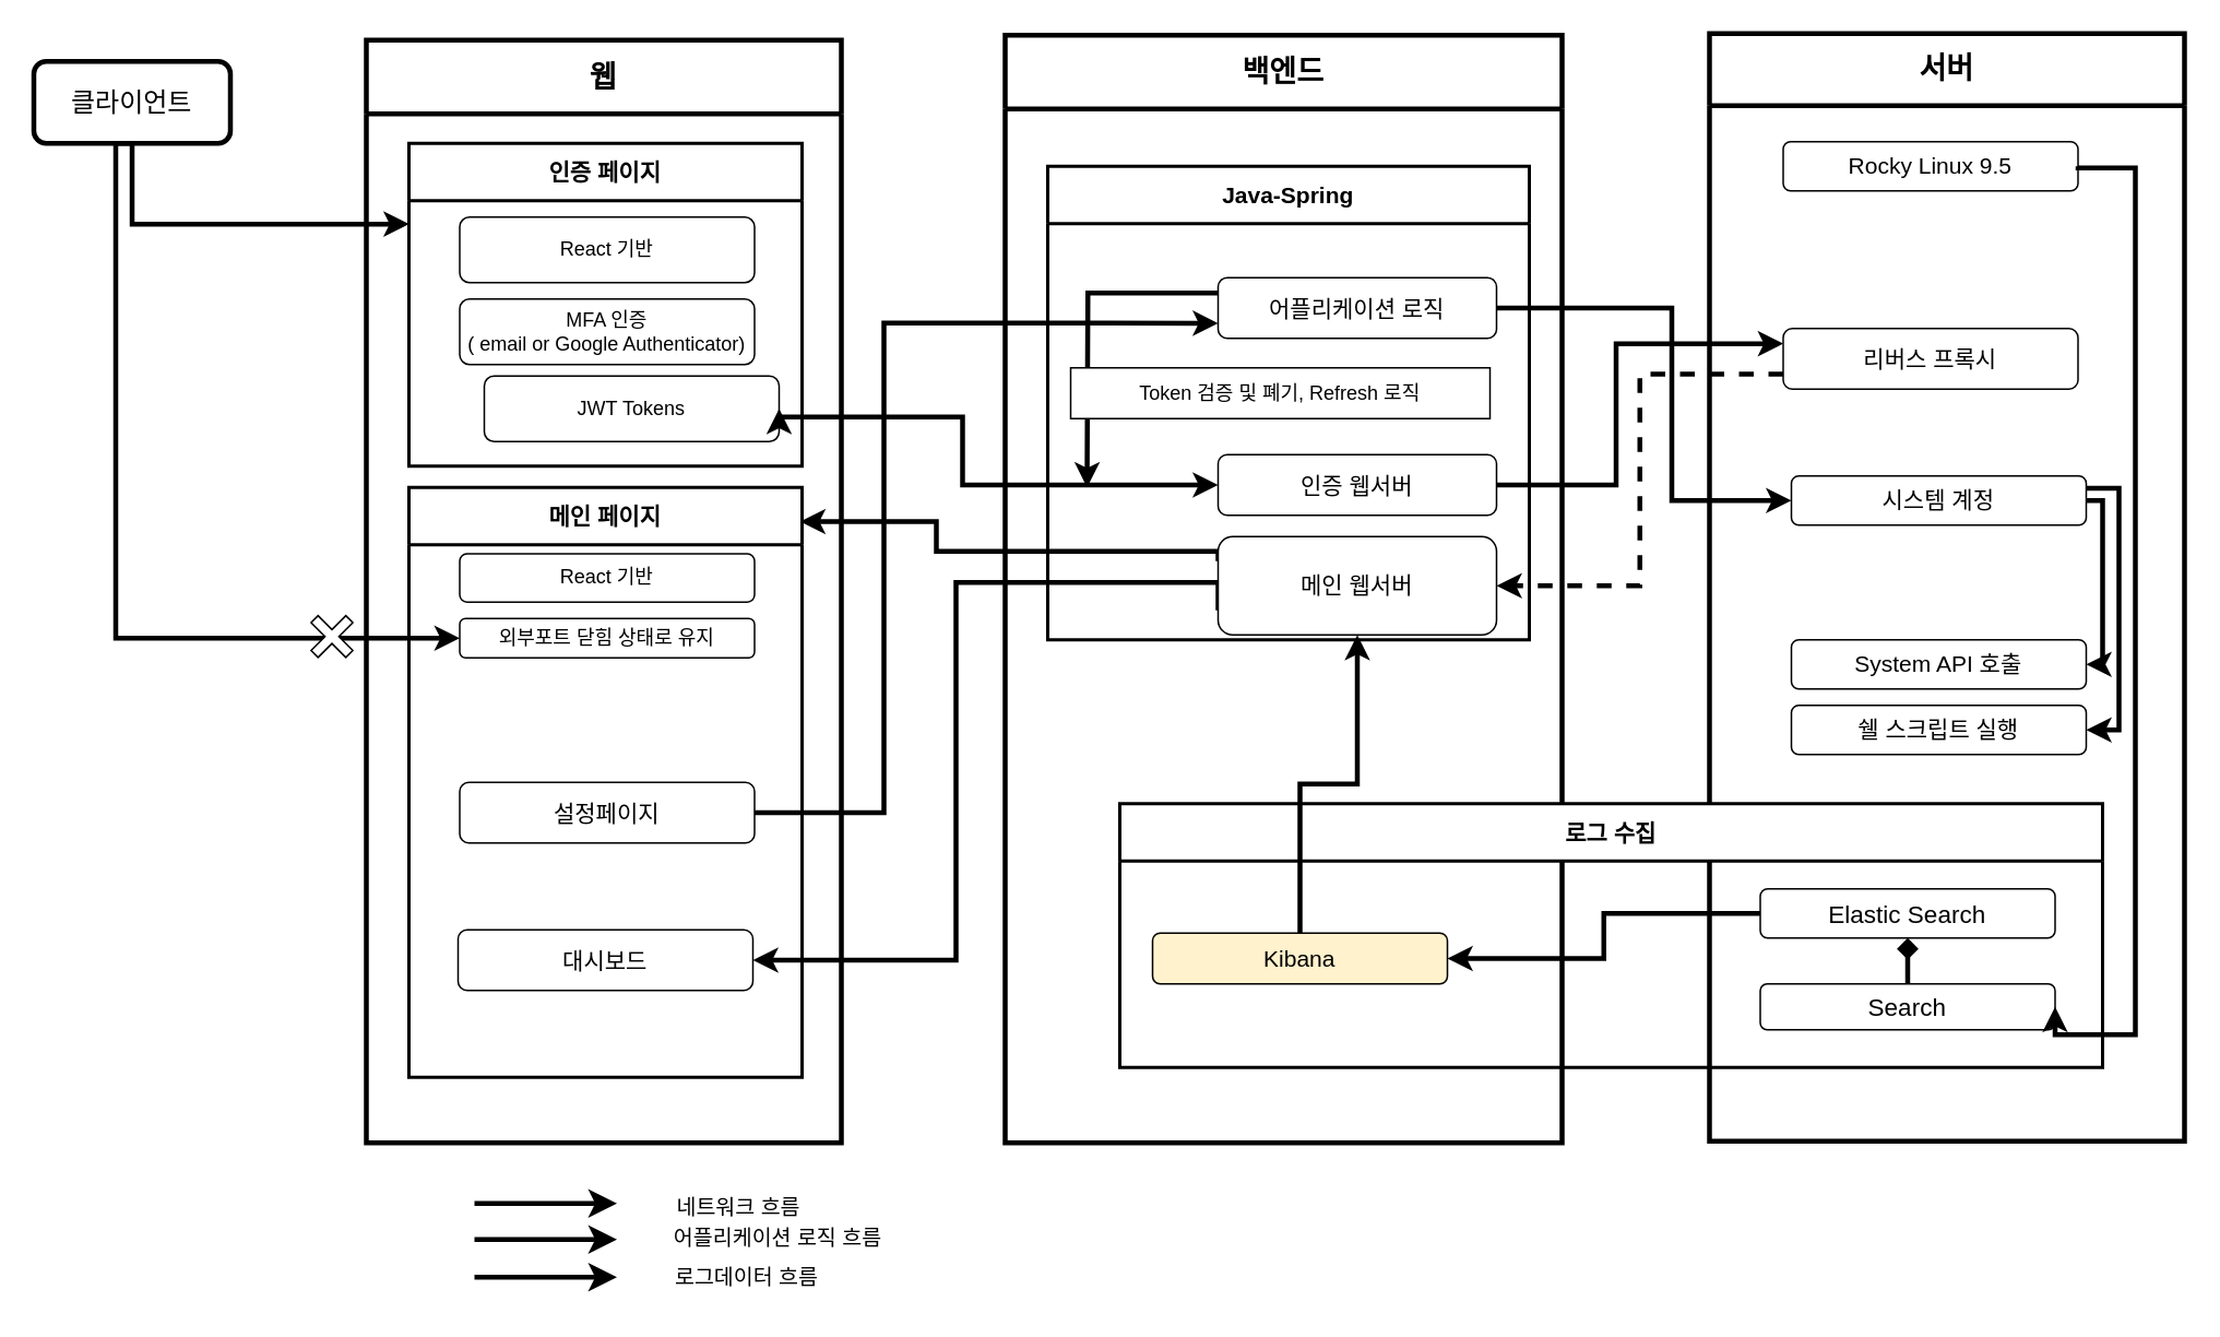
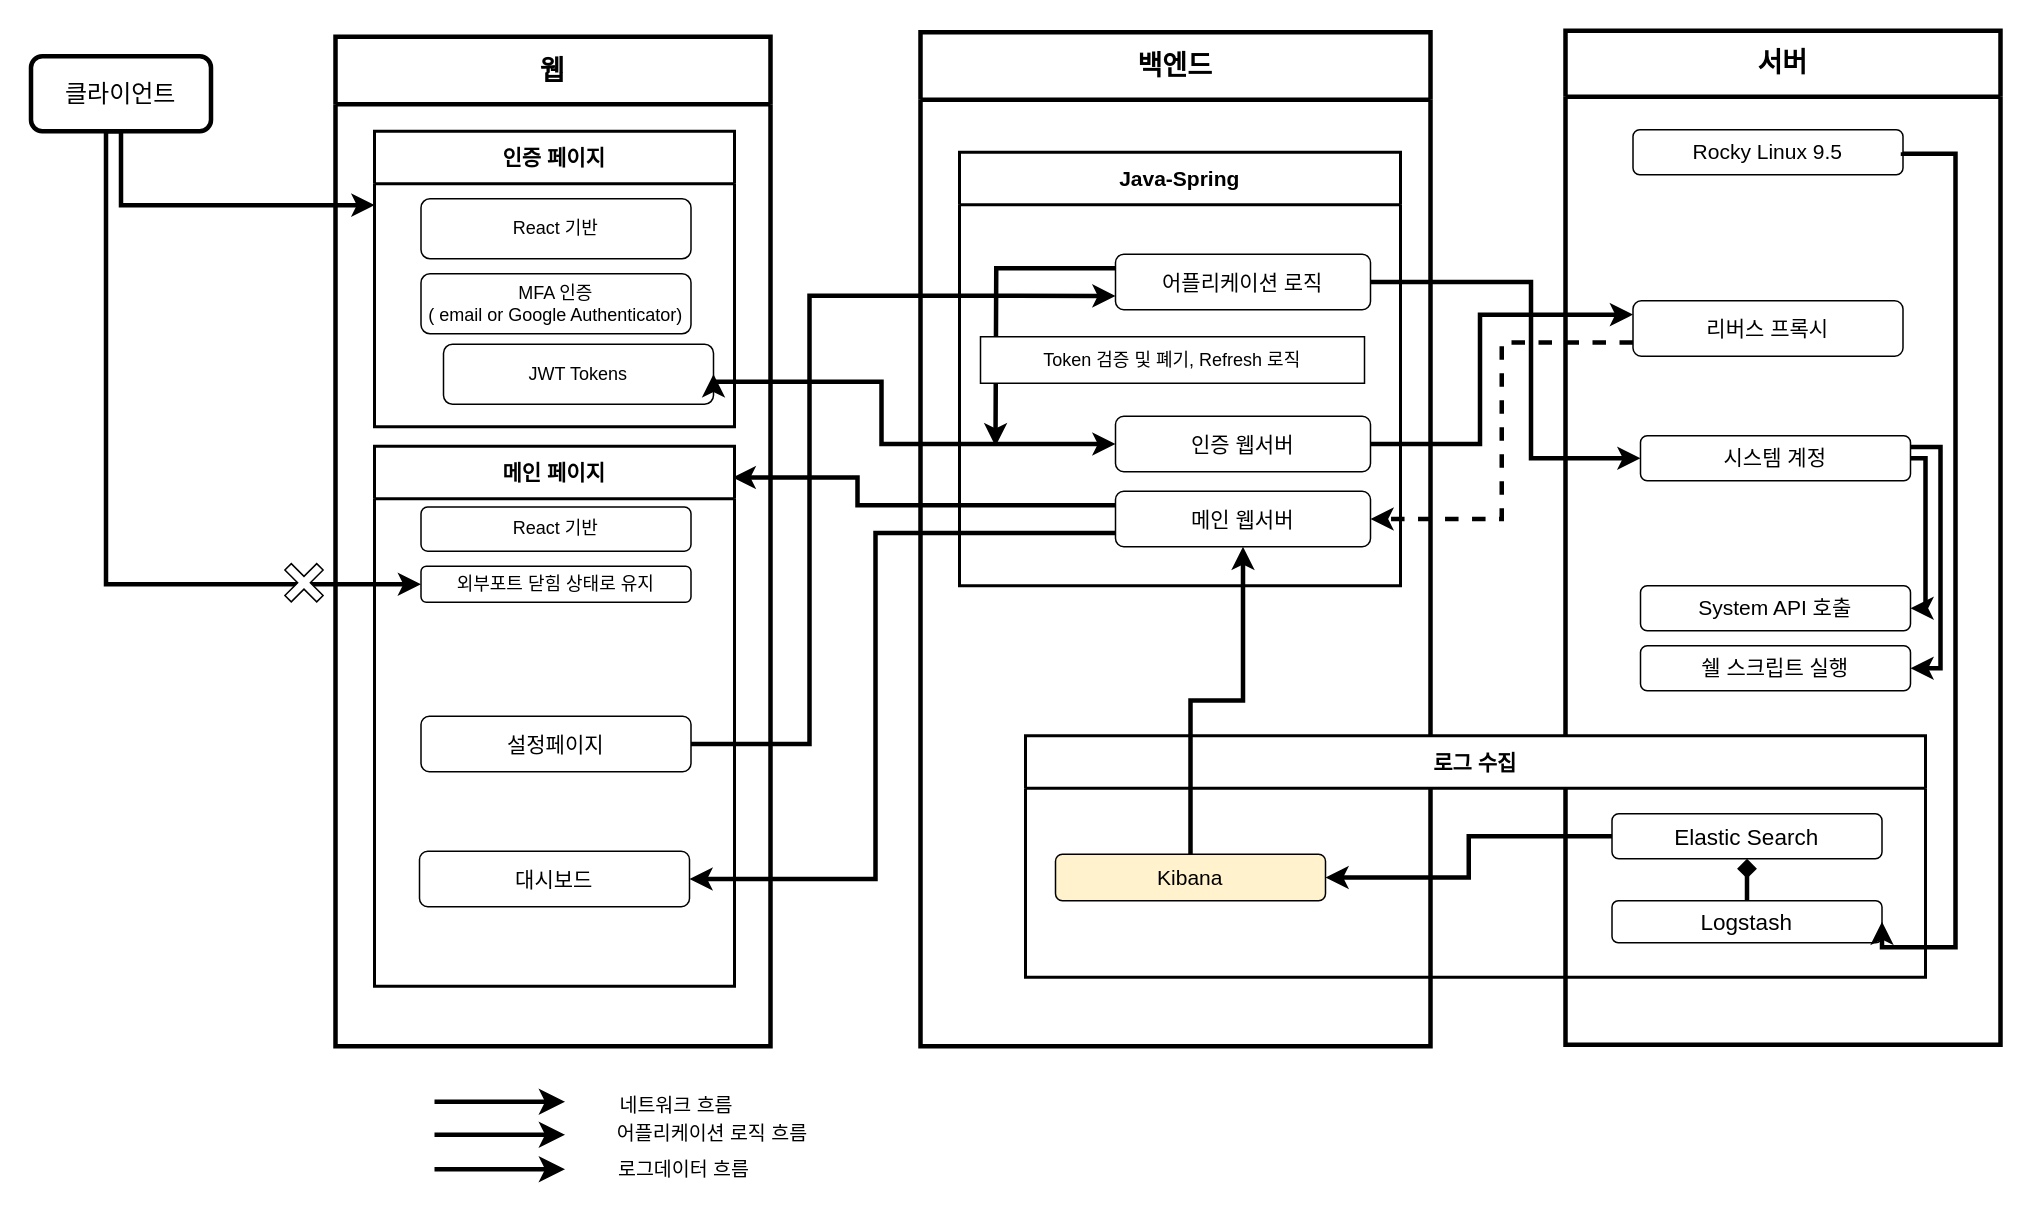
  <mxCell id="0" />
  <mxCell id="1" parent="0" />
  <mxCell id="2" style="edgeStyle=orthogonalEdgeStyle;rounded=0;orthogonalLoop=1;jettySize=auto;html=1;exitX=0;exitY=0.25;exitDx=0;exitDy=0;entryX=0.995;entryY=0.058;entryDx=0;entryDy=0;entryPerimeter=0;strokeColor=light-dark(#000000,#4D9900);strokeWidth=3;" edge="1" parent="1" source="39" target="28"><mxGeometry relative="1" as="geometry"><Array as="points"><mxPoint x="571" y="336" /><mxPoint x="571" y="318" /></Array></mxGeometry></mxCell>
  <mxCell id="3" style="edgeStyle=orthogonalEdgeStyle;rounded=0;orthogonalLoop=1;jettySize=auto;html=1;exitX=0;exitY=0.25;exitDx=0;exitDy=0;strokeColor=light-dark(#000000,#4D9900);strokeWidth=3;" edge="1" parent="1" source="35"><mxGeometry relative="1" as="geometry"><mxPoint x="663" y="297" as="targetPoint" /></mxGeometry></mxCell>
  <mxCell id="4" value="서버" style="swimlane;whiteSpace=wrap;html=1;fontSize=18;startSize=44;labelBackgroundColor=none;labelBorderColor=none;strokeColor=light-dark(#000000,#CCCC00);fillColor=none;strokeWidth=3;" vertex="1" parent="1"><mxGeometry x="1043" y="20" width="290" height="676" as="geometry" /></mxCell>
  <mxCell id="5" value="Rocky Linux 9.5" style="rounded=1;whiteSpace=wrap;html=1;fontSize=14;labelBackgroundColor=none;fillColor=none;" vertex="1" parent="4"><mxGeometry x="45" y="66" width="180" height="30" as="geometry" /></mxCell>
  <mxCell id="6" style="edgeStyle=orthogonalEdgeStyle;rounded=0;orthogonalLoop=1;jettySize=auto;html=1;exitX=1;exitY=0.25;exitDx=0;exitDy=0;entryX=1;entryY=0.5;entryDx=0;entryDy=0;labelBackgroundColor=none;fontColor=default;strokeColor=light-dark(#000000,#0000CC);strokeWidth=3;" edge="1" parent="4" source="8" target="9"><mxGeometry relative="1" as="geometry" /></mxCell>
  <mxCell id="7" style="edgeStyle=orthogonalEdgeStyle;rounded=0;orthogonalLoop=1;jettySize=auto;html=1;exitX=1;exitY=0.5;exitDx=0;exitDy=0;entryX=1;entryY=0.5;entryDx=0;entryDy=0;labelBackgroundColor=none;fontColor=default;strokeColor=light-dark(#000000,#0000CC);strokeWidth=3;" edge="1" parent="4" source="8" target="10"><mxGeometry relative="1" as="geometry"><Array as="points"><mxPoint x="240" y="285" /><mxPoint x="240" y="385" /></Array></mxGeometry></mxCell>
  <mxCell id="8" value="시스템 계정" style="rounded=1;whiteSpace=wrap;html=1;fontSize=14;labelBackgroundColor=none;" vertex="1" parent="4"><mxGeometry x="50" y="270" width="180" height="30" as="geometry" /></mxCell>
  <mxCell id="9" value="쉘 스크립트 실행" style="rounded=1;whiteSpace=wrap;html=1;fontSize=14;labelBackgroundColor=none;" vertex="1" parent="4"><mxGeometry x="50" y="410" width="180" height="30" as="geometry" /></mxCell>
  <mxCell id="10" value="System API 호출" style="rounded=1;whiteSpace=wrap;html=1;fontSize=14;labelBackgroundColor=none;" vertex="1" parent="4"><mxGeometry x="50" y="370" width="180" height="30" as="geometry" /></mxCell>
  <mxCell id="11" value="리버스 프록시" style="rounded=1;whiteSpace=wrap;html=1;fontSize=14;labelBackgroundColor=none;" vertex="1" parent="4"><mxGeometry x="45" y="180" width="180" height="37" as="geometry" /></mxCell>
  <mxCell id="12" style="edgeStyle=orthogonalEdgeStyle;rounded=0;orthogonalLoop=1;jettySize=auto;html=1;exitX=0.5;exitY=1;exitDx=0;exitDy=0;entryX=0;entryY=0.25;entryDx=0;entryDy=0;labelBackgroundColor=none;fontColor=default;strokeWidth=3;" edge="1" parent="1" source="14" target="24"><mxGeometry relative="1" as="geometry" /></mxCell>
  <mxCell id="13" style="edgeStyle=orthogonalEdgeStyle;rounded=0;orthogonalLoop=1;jettySize=auto;html=1;exitX=0.5;exitY=1;exitDx=0;exitDy=0;entryX=0;entryY=0.5;entryDx=0;entryDy=0;strokeWidth=3;" edge="1" parent="1" source="14" target="30"><mxGeometry relative="1" as="geometry"><Array as="points"><mxPoint x="70" y="87" /><mxPoint x="70" y="389" /></Array></mxGeometry></mxCell>
  <mxCell id="14" value="클라이언트" style="rounded=1;whiteSpace=wrap;html=1;fontSize=16;labelBackgroundColor=none;fillColor=none;strokeWidth=3;" vertex="1" parent="1"><mxGeometry x="20" y="37" width="120" height="50" as="geometry" /></mxCell>
  <mxCell id="15" value="백엔드" style="swimlane;whiteSpace=wrap;html=1;fontSize=18;startSize=45;labelBackgroundColor=none;strokeColor=light-dark(#000000,#CCCC00);fillColor=none;strokeWidth=3;" vertex="1" parent="1"><mxGeometry x="613" y="21" width="340" height="676" as="geometry" /></mxCell>
  <mxCell id="16" value="Java-Spring" style="swimlane;whiteSpace=wrap;html=1;fontSize=14;startSize=35;labelBackgroundColor=none;strokeWidth=2;" vertex="1" parent="15"><mxGeometry x="26" y="80" width="294" height="289" as="geometry" /></mxCell>
  <mxCell id="17" value="로그 수집" style="swimlane;whiteSpace=wrap;html=1;fontSize=14;startSize=35;labelBackgroundColor=none;strokeWidth=2;" vertex="1" parent="15"><mxGeometry x="70" y="469" width="600" height="161" as="geometry" /></mxCell>
  <mxCell id="18" style="edgeStyle=orthogonalEdgeStyle;rounded=0;orthogonalLoop=1;jettySize=auto;html=1;exitX=0;exitY=0.5;exitDx=0;exitDy=0;entryX=1;entryY=0.5;entryDx=0;entryDy=0;strokeColor=light-dark(#000000,#4C0099);strokeWidth=3;" edge="1" parent="17" source="19" target="22"><mxGeometry relative="1" as="geometry" /></mxCell>
  <mxCell id="19" value="Elastic Search" style="rounded=1;whiteSpace=wrap;html=1;fontSize=15;labelBackgroundColor=none;" vertex="1" parent="17"><mxGeometry x="391" y="52" width="180" height="30" as="geometry" /></mxCell>
  <mxCell id="20" style="edgeStyle=orthogonalEdgeStyle;rounded=0;orthogonalLoop=1;jettySize=auto;html=1;exitX=0.5;exitY=0;exitDx=0;exitDy=0;entryX=0.5;entryY=1;entryDx=0;entryDy=0;strokeColor=light-dark(#000000,#4C0099);strokeWidth=3;endArrow=diamond;" edge="1" parent="17" source="21" target="19"><mxGeometry relative="1" as="geometry" /></mxCell>
- <mxCell id="21" value="Search" style="rounded=1;whiteSpace=wrap;html=1;fontSize=15;labelBackgroundColor=none;" vertex="1" parent="17"><mxGeometry x="391" y="110" width="180" height="28" as="geometry" /></mxCell>
+ <mxCell id="21" value="Logstash" style="rounded=1;whiteSpace=wrap;html=1;fontSize=15;labelBackgroundColor=none;" vertex="1" parent="17"><mxGeometry x="391" y="110" width="180" height="28" as="geometry" /></mxCell>
  <mxCell id="22" value="Kibana" style="rounded=1;whiteSpace=wrap;html=1;fontSize=14;labelBackgroundColor=none;fillColor=#fff2cc;" vertex="1" parent="17"><mxGeometry x="20" y="79" width="180" height="31" as="geometry" /></mxCell>
  <mxCell id="23" value="웹" style="swimlane;whiteSpace=wrap;html=1;fontSize=18;startSize=45;labelBackgroundColor=none;strokeColor=light-dark(#000000,#CCCC00);fillColor=none;strokeWidth=3;" vertex="1" parent="1"><mxGeometry x="223" y="24" width="290" height="673" as="geometry" /></mxCell>
  <mxCell id="24" value="인증 페이지" style="swimlane;whiteSpace=wrap;html=1;fontSize=14;startSize=35;labelBackgroundColor=none;strokeWidth=2;" vertex="1" parent="1"><mxGeometry x="249" y="87" width="240" height="197" as="geometry" /></mxCell>
  <mxCell id="25" value="React 기반" style="rounded=1;whiteSpace=wrap;html=1;labelBackgroundColor=none;" vertex="1" parent="24"><mxGeometry x="31" y="45" width="180" height="40" as="geometry" /></mxCell>
  <mxCell id="26" value="MFA 인증&lt;br&gt;( email or Google Authenticator)" style="rounded=1;whiteSpace=wrap;html=1;labelBackgroundColor=none;" vertex="1" parent="24"><mxGeometry x="31" y="95" width="180" height="40" as="geometry" /></mxCell>
  <mxCell id="27" value="JWT Tokens" style="rounded=1;whiteSpace=wrap;html=1;labelBackgroundColor=none;" vertex="1" parent="24"><mxGeometry x="46" y="142" width="180" height="40" as="geometry" /></mxCell>
  <mxCell id="28" value="메인 페이지" style="swimlane;whiteSpace=wrap;html=1;fontSize=14;startSize=35;labelBackgroundColor=none;strokeWidth=2;" vertex="1" parent="1"><mxGeometry x="249" y="297" width="240" height="360" as="geometry" /></mxCell>
  <mxCell id="29" value="React 기반" style="rounded=1;whiteSpace=wrap;html=1;labelBackgroundColor=none;" vertex="1" parent="28"><mxGeometry x="31" y="40.5" width="180" height="29.5" as="geometry" /></mxCell>
  <mxCell id="30" value="외부포트 닫힘 상태로 유지" style="rounded=1;whiteSpace=wrap;html=1;labelBackgroundColor=none;" vertex="1" parent="28"><mxGeometry x="31" y="80" width="180" height="24" as="geometry" /></mxCell>
  <mxCell id="31" value="대시보드" style="rounded=1;whiteSpace=wrap;html=1;fontSize=14;labelBackgroundColor=none;" vertex="1" parent="28"><mxGeometry x="30" y="270" width="180" height="37" as="geometry" /></mxCell>
  <mxCell id="32" value="설정페이지" style="rounded=1;whiteSpace=wrap;html=1;fontSize=14;labelBackgroundColor=none;" vertex="1" parent="28"><mxGeometry x="31" y="180" width="180" height="37" as="geometry" /></mxCell>
  <mxCell id="33" style="edgeStyle=orthogonalEdgeStyle;rounded=0;orthogonalLoop=1;jettySize=auto;html=1;exitX=1;exitY=0.5;exitDx=0;exitDy=0;entryX=1;entryY=0.5;entryDx=0;entryDy=0;strokeColor=light-dark(#000000,#4C0099);strokeWidth=3;" edge="1" parent="1" source="5" target="21"><mxGeometry relative="1" as="geometry"><Array as="points"><mxPoint x="1303" y="102" /><mxPoint x="1303" y="631" /></Array></mxGeometry></mxCell>
  <mxCell id="34" style="edgeStyle=orthogonalEdgeStyle;rounded=0;orthogonalLoop=1;jettySize=auto;html=1;exitX=1;exitY=0.5;exitDx=0;exitDy=0;entryX=0;entryY=0.5;entryDx=0;entryDy=0;strokeWidth=3;strokeColor=light-dark(#000000,#0000CC);" edge="1" parent="1" source="35" target="8"><mxGeometry relative="1" as="geometry"><Array as="points"><mxPoint x="1020" y="188" /><mxPoint x="1020" y="305" /></Array></mxGeometry></mxCell>
  <mxCell id="35" value="어플리케이션 로직" style="rounded=1;whiteSpace=wrap;html=1;fontSize=14;labelBackgroundColor=none;" vertex="1" parent="1"><mxGeometry x="743" y="169" width="170" height="37" as="geometry" /></mxCell>
  <mxCell id="36" style="edgeStyle=orthogonalEdgeStyle;rounded=0;orthogonalLoop=1;jettySize=auto;html=1;exitX=1;exitY=0.5;exitDx=0;exitDy=0;entryX=0;entryY=0.25;entryDx=0;entryDy=0;fontSize=11;strokeWidth=3;strokeColor=light-dark(#000000,#4D9900);" edge="1" parent="1" source="37" target="11"><mxGeometry relative="1" as="geometry"><Array as="points"><mxPoint x="986" y="296" /><mxPoint x="986" y="209" /></Array></mxGeometry></mxCell>
  <mxCell id="37" value="인증 웹서버" style="rounded=1;whiteSpace=wrap;html=1;fontSize=14;labelBackgroundColor=none;" vertex="1" parent="1"><mxGeometry x="743" y="277" width="170" height="37" as="geometry" /></mxCell>
  <mxCell id="38" style="edgeStyle=orthogonalEdgeStyle;rounded=0;orthogonalLoop=1;jettySize=auto;html=1;exitX=0;exitY=0.75;exitDx=0;exitDy=0;entryX=1;entryY=0.5;entryDx=0;entryDy=0;strokeColor=light-dark(#000000,#4C0099);strokeWidth=3;" edge="1" parent="1" source="39" target="31"><mxGeometry relative="1" as="geometry"><Array as="points"><mxPoint x="583" y="355" /><mxPoint x="583" y="586" /></Array></mxGeometry></mxCell>
- <mxCell id="39" value="메인 웹서버" style="rounded=1;whiteSpace=wrap;html=1;fontSize=14;labelBackgroundColor=none;" vertex="1" parent="1"><mxGeometry x="743" y="327" width="170" height="60" as="geometry" /></mxCell>
+ <mxCell id="39" value="메인 웹서버" style="rounded=1;whiteSpace=wrap;html=1;fontSize=14;labelBackgroundColor=none;" vertex="1" parent="1"><mxGeometry x="743" y="327" width="170" height="37" as="geometry" /></mxCell>
  <mxCell id="40" style="edgeStyle=orthogonalEdgeStyle;rounded=0;orthogonalLoop=1;jettySize=auto;html=1;exitX=0.5;exitY=0;exitDx=0;exitDy=0;entryX=0.5;entryY=1;entryDx=0;entryDy=0;strokeColor=light-dark(#000000,#4C0099);strokeWidth=3;" edge="1" parent="1" source="22" target="39"><mxGeometry relative="1" as="geometry" /></mxCell>
  <mxCell id="41" style="edgeStyle=orthogonalEdgeStyle;rounded=0;orthogonalLoop=1;jettySize=auto;html=1;exitX=0;exitY=0.75;exitDx=0;exitDy=0;entryX=1;entryY=0.5;entryDx=0;entryDy=0;strokeColor=light-dark(#000000,#4D9900);strokeWidth=3;dashed=1;" edge="1" parent="1" source="11" target="39"><mxGeometry relative="1" as="geometry" /></mxCell>
  <mxCell id="42" value="" style="shape=cross;whiteSpace=wrap;html=1;rotation=-45;" vertex="1" parent="1"><mxGeometry x="187" y="373" width="30" height="30" as="geometry" /></mxCell>
  <mxCell id="43" value="Token 검증 및 폐기, Refresh 로직" style="rounded=0;whiteSpace=wrap;html=1;" vertex="1" parent="1"><mxGeometry x="653" y="224" width="256" height="31" as="geometry" /></mxCell>
  <mxCell id="44" value="" style="edgeStyle=segmentEdgeStyle;endArrow=classic;html=1;curved=0;rounded=0;endSize=8;startSize=8;strokeWidth=3;fontColor=light-dark(#000000,#006600);strokeColor=light-dark(#000000,#006600);" edge="1" parent="1"><mxGeometry width="50" height="50" relative="1" as="geometry"><mxPoint x="289" y="734" as="sourcePoint" /><mxPoint x="376" y="734" as="targetPoint" /></mxGeometry></mxCell>
  <mxCell id="45" value="" style="edgeStyle=segmentEdgeStyle;endArrow=classic;html=1;curved=0;rounded=0;endSize=8;startSize=8;strokeWidth=3;strokeColor=light-dark(#000000,#4C0099);" edge="1" parent="1"><mxGeometry width="50" height="50" relative="1" as="geometry"><mxPoint x="289" y="779" as="sourcePoint" /><mxPoint x="376" y="779" as="targetPoint" /></mxGeometry></mxCell>
  <mxCell id="46" value="" style="edgeStyle=segmentEdgeStyle;endArrow=classic;html=1;curved=0;rounded=0;endSize=8;startSize=8;strokeWidth=3;strokeColor=light-dark(#000000,#0000CC);" edge="1" parent="1"><mxGeometry width="50" height="50" relative="1" as="geometry"><mxPoint x="289" y="756" as="sourcePoint" /><mxPoint x="376" y="756" as="targetPoint" /></mxGeometry></mxCell>
  <mxCell id="47" value="네트워크 흐름" style="text;html=1;align=center;verticalAlign=middle;whiteSpace=wrap;rounded=0;fontSize=13;" vertex="1" parent="1"><mxGeometry x="394" y="721" width="113" height="30" as="geometry" /></mxCell>
  <mxCell id="48" value="로그데이터 흐름" style="text;html=1;align=center;verticalAlign=middle;whiteSpace=wrap;rounded=0;fontSize=13;" vertex="1" parent="1"><mxGeometry x="399" y="764" width="113" height="30" as="geometry" /></mxCell>
  <mxCell id="49" value="어플리케이션 로직 흐름" style="text;html=1;align=center;verticalAlign=middle;whiteSpace=wrap;rounded=0;fontSize=13;" vertex="1" parent="1"><mxGeometry x="400" y="740" width="149" height="30" as="geometry" /></mxCell>
  <mxCell id="50" value="" style="endArrow=classic;startArrow=classic;html=1;rounded=0;exitX=1;exitY=0.5;exitDx=0;exitDy=0;entryX=0;entryY=0.5;entryDx=0;entryDy=0;edgeStyle=orthogonalEdgeStyle;strokeWidth=3;strokeColor=light-dark(#000000,#4D9900);" edge="1" parent="1" source="27" target="37"><mxGeometry width="50" height="50" relative="1" as="geometry"><mxPoint x="698" y="490" as="sourcePoint" /><mxPoint x="748" y="440" as="targetPoint" /><Array as="points"><mxPoint x="587" y="254" /><mxPoint x="587" y="296" /></Array></mxGeometry></mxCell>
  <mxCell id="51" style="edgeStyle=orthogonalEdgeStyle;rounded=0;orthogonalLoop=1;jettySize=auto;html=1;exitX=1;exitY=0.5;exitDx=0;exitDy=0;entryX=0;entryY=0.75;entryDx=0;entryDy=0;strokeColor=light-dark(#000000,#0000CC);strokeWidth=3;" edge="1" parent="1" source="32" target="35"><mxGeometry relative="1" as="geometry"><Array as="points"><mxPoint x="539" y="496" /><mxPoint x="539" y="197" /></Array></mxGeometry></mxCell>
